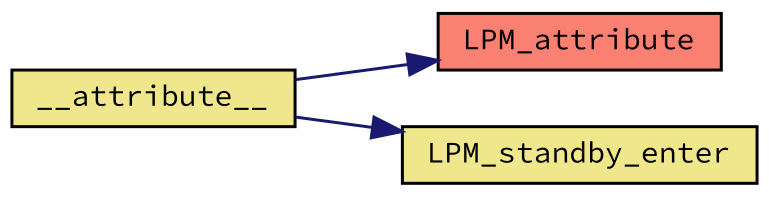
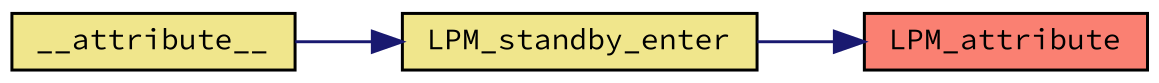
  digraph {
    fontname="Source Code Pro"
    rankdir=RL
    node [color=black fillcolor=khaki fontname="Source Code Pro" fontsize=10 shape=record style=filled]
    edge [color=midnightblue dir=back fontname="Source Code Pro" fontsize=10 labelfontname=Helvetica labelfontsize=10 style=solid]
    n1 [fillcolor=salmon fontcolor=black height=0.2 label=LPM_attribute width=0.4]
    n2 [height=0.2 label=LPM_standby_enter width=0.4]
    n3 [height=0.2 label=__attribute__ width=0.4]
-   n1 -> n3
+   n1 -> n2
    n2 -> n3
  }
